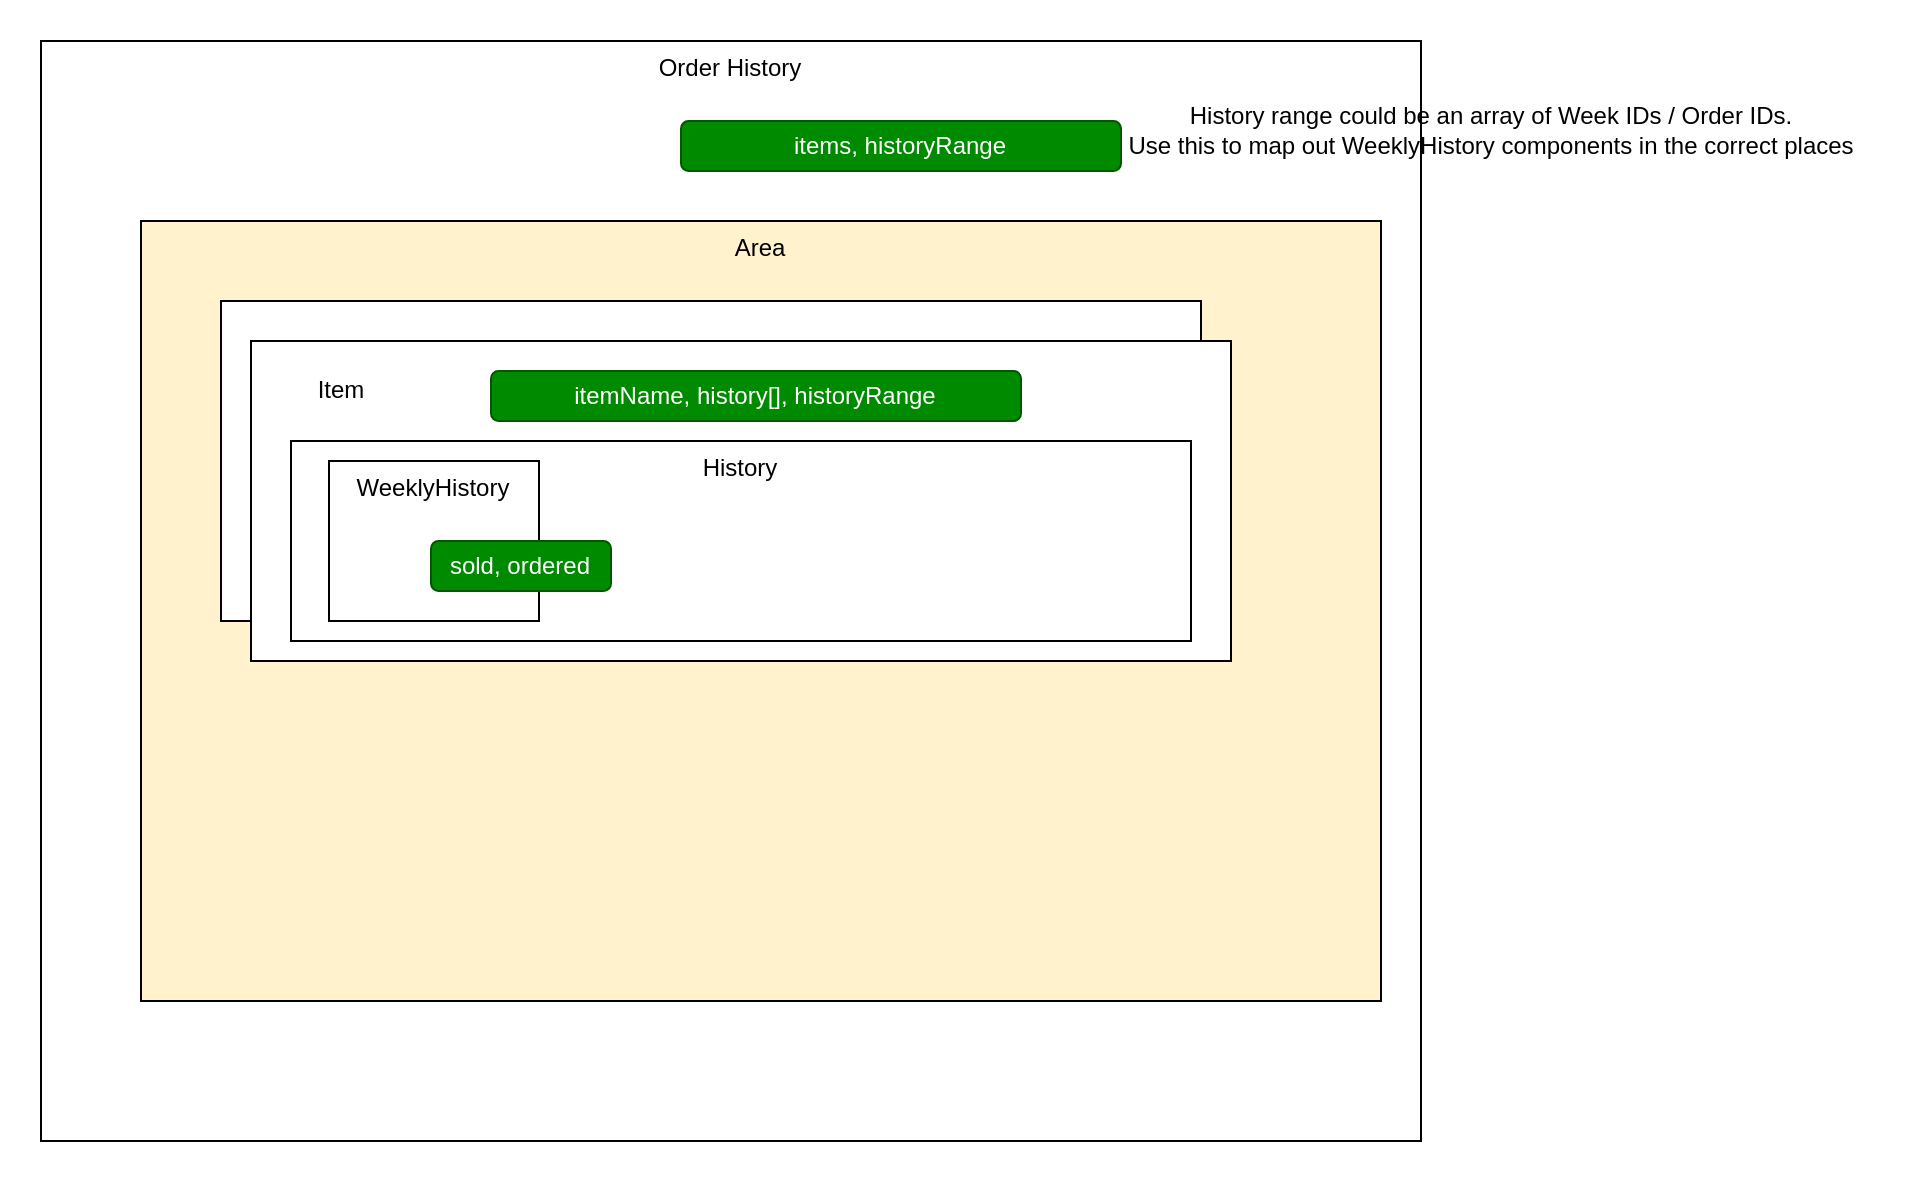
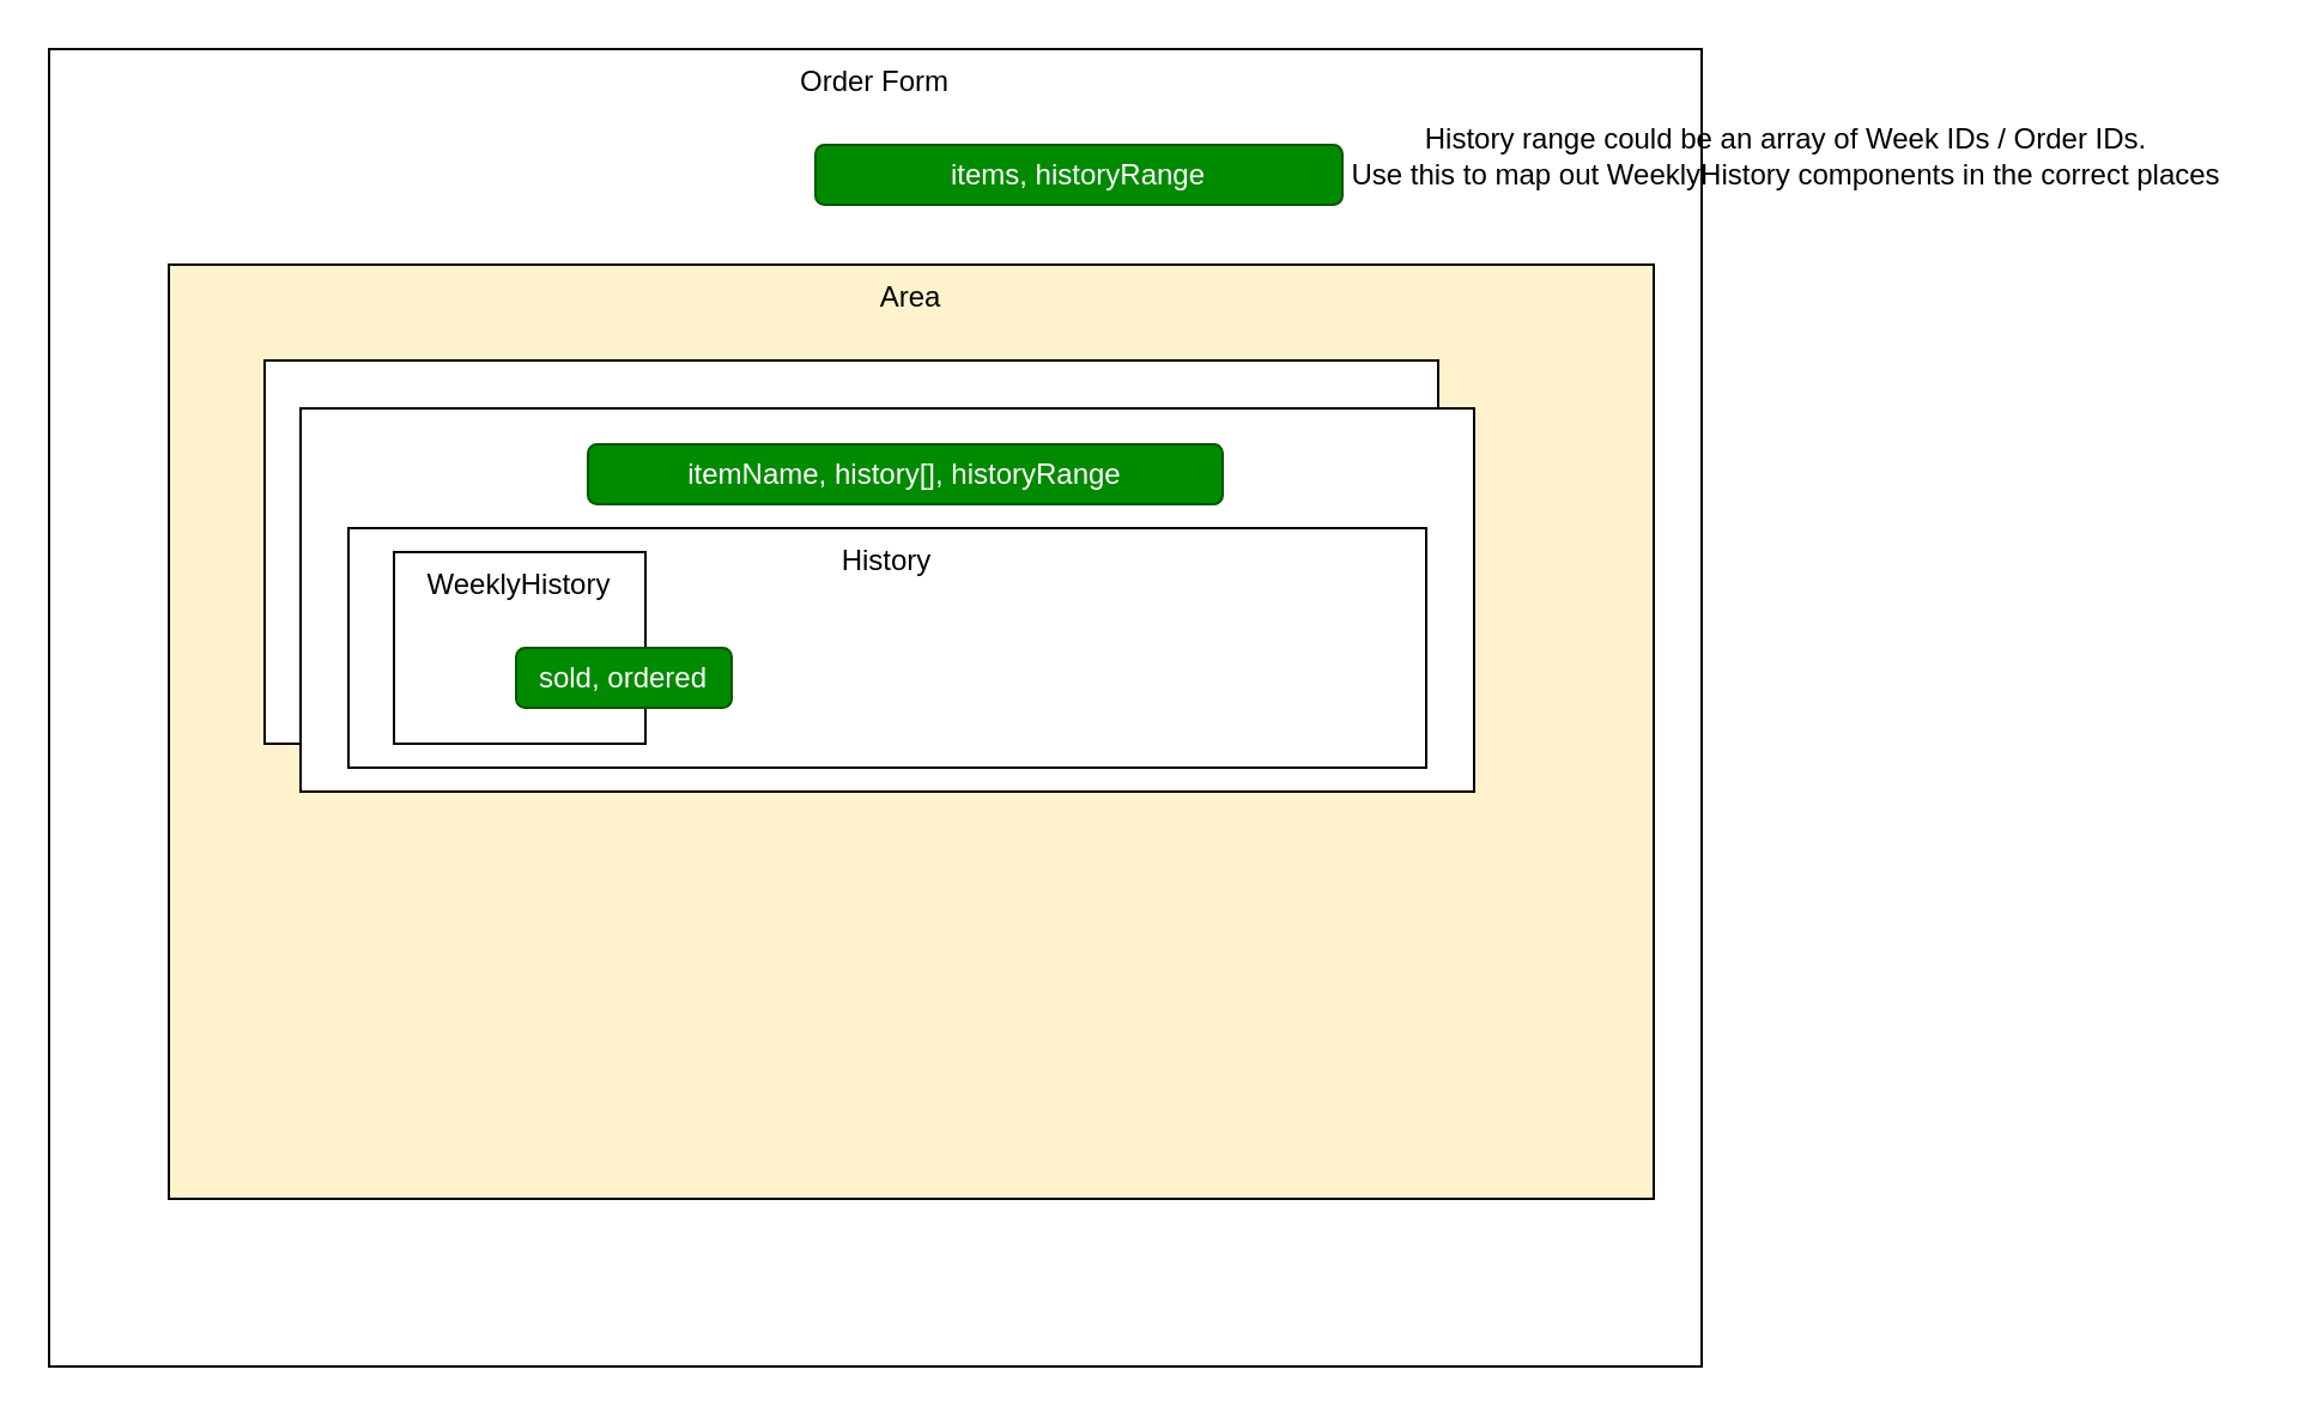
  <mxCell id="0" />
  <mxCell id="1" parent="0" />
- <mxCell id="2" value="Order History" style="whiteSpace=wrap;html=1;verticalAlign=top;" parent="1" vertex="1"><mxGeometry x="20" y="20" width="690" height="550" as="geometry" /></mxCell>
+ <mxCell id="2" value="Order Form" style="whiteSpace=wrap;html=1;verticalAlign=top;" parent="1" vertex="1"><mxGeometry x="20" y="20" width="690" height="550" as="geometry" /></mxCell>
  <mxCell id="3" value="Area" style="whiteSpace=wrap;html=1;verticalAlign=top;fillColor=#fff2cc;" vertex="1" parent="1"><mxGeometry x="70" y="110" width="620" height="390" as="geometry" /></mxCell>
  <mxCell id="4" value="" style="whiteSpace=wrap;html=1;" parent="1" vertex="1"><mxGeometry x="110" y="150" width="490" height="160" as="geometry" /></mxCell>
  <mxCell id="5" value="" style="whiteSpace=wrap;html=1;" parent="1" vertex="1"><mxGeometry x="125" y="170" width="490" height="160" as="geometry" /></mxCell>
  <mxCell id="6" value="History" style="whiteSpace=wrap;html=1;verticalAlign=top;" parent="1" vertex="1"><mxGeometry x="145" y="220" width="450" height="100" as="geometry" /></mxCell>
- <mxCell id="7" value="Item" style="text;html=1;align=center;verticalAlign=middle;resizable=0;points=[];autosize=1;strokeColor=none;fillColor=none;" parent="1" vertex="1"><mxGeometry x="145" y="180" width="50" height="30" as="geometry" /></mxCell>
  <mxCell id="8" value="WeeklyHistory" style="whiteSpace=wrap;html=1;verticalAlign=top;" parent="1" vertex="1"><mxGeometry x="164" y="230" width="105" height="80" as="geometry" /></mxCell>
  <mxCell id="9" value="itemName, history[], historyRange" style="rounded=1;whiteSpace=wrap;html=1;fillColor=#008a00;fontColor=#ffffff;strokeColor=#005700;" parent="1" vertex="1"><mxGeometry x="245" y="185" width="265" height="25" as="geometry" /></mxCell>
  <mxCell id="10" value="items, historyRange" style="rounded=1;whiteSpace=wrap;html=1;fillColor=#008a00;fontColor=#ffffff;strokeColor=#005700;" parent="1" vertex="1"><mxGeometry x="340" y="60" width="220" height="25" as="geometry" /></mxCell>
  <mxCell id="11" value="History range could be an array of Week IDs / Order IDs.&lt;br&gt;Use this to map out WeeklyHistory components in the correct places" style="text;html=1;align=center;verticalAlign=middle;resizable=0;points=[];autosize=1;strokeColor=none;fillColor=none;" parent="1" vertex="1"><mxGeometry x="550" y="45" width="390" height="40" as="geometry" /></mxCell>
  <mxCell id="12" value="sold, ordered" style="rounded=1;whiteSpace=wrap;html=1;fillColor=#008a00;fontColor=#ffffff;strokeColor=#005700;" parent="1" vertex="1"><mxGeometry x="215" y="270" width="90" height="25" as="geometry" /></mxCell>
